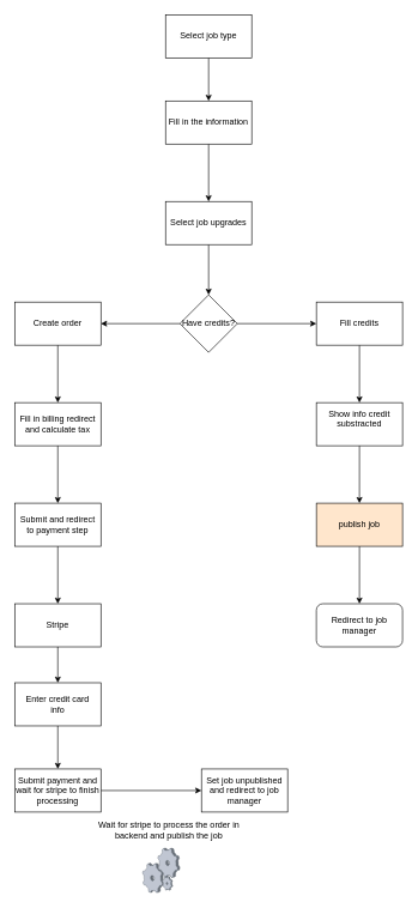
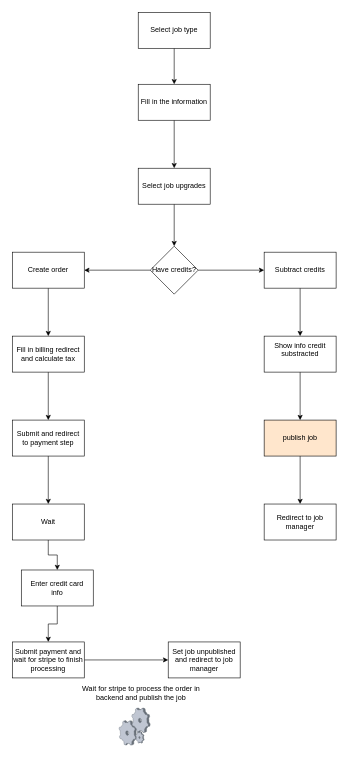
  <mxCell id="0" />
  <mxCell id="1" parent="0" />
  <mxCell id="2" value="" style="edgeStyle=orthogonalEdgeStyle;rounded=0;orthogonalLoop=1;jettySize=auto;html=1;" edge="1" parent="1" source="3" target="5"><mxGeometry relative="1" as="geometry" /></mxCell>
  <mxCell id="3" value="Select job type" style="rounded=0;whiteSpace=wrap;html=1;" vertex="1" parent="1"><mxGeometry x="230" y="20" width="120" height="60" as="geometry" /></mxCell>
  <mxCell id="4" value="" style="edgeStyle=orthogonalEdgeStyle;rounded=0;orthogonalLoop=1;jettySize=auto;html=1;" edge="1" parent="1" source="5" target="7"><mxGeometry relative="1" as="geometry" /></mxCell>
  <mxCell id="5" value="Fill in the information" style="whiteSpace=wrap;html=1;rounded=0;" vertex="1" parent="1"><mxGeometry x="230" y="140" width="120" height="60" as="geometry" /></mxCell>
  <mxCell id="6" value="" style="edgeStyle=orthogonalEdgeStyle;rounded=0;orthogonalLoop=1;jettySize=auto;html=1;" edge="1" parent="1" source="7" target="10"><mxGeometry relative="1" as="geometry" /></mxCell>
  <mxCell id="7" value="Select job upgrades" style="whiteSpace=wrap;html=1;rounded=0;" vertex="1" parent="1"><mxGeometry x="230" y="280" width="120" height="60" as="geometry" /></mxCell>
  <mxCell id="8" value="" style="edgeStyle=orthogonalEdgeStyle;rounded=0;orthogonalLoop=1;jettySize=auto;html=1;" edge="1" parent="1" source="10" target="12"><mxGeometry relative="1" as="geometry" /></mxCell>
  <mxCell id="9" value="" style="edgeStyle=orthogonalEdgeStyle;rounded=0;orthogonalLoop=1;jettySize=auto;html=1;" edge="1" parent="1" source="10" target="14"><mxGeometry relative="1" as="geometry" /></mxCell>
  <mxCell id="10" value="Have credits?" style="rhombus;whiteSpace=wrap;html=1;rounded=0;" vertex="1" parent="1"><mxGeometry x="250" y="410" width="80" height="80" as="geometry" /></mxCell>
  <mxCell id="11" value="" style="edgeStyle=orthogonalEdgeStyle;rounded=0;orthogonalLoop=1;jettySize=auto;html=1;" edge="1" parent="1" source="12" target="27"><mxGeometry relative="1" as="geometry" /></mxCell>
- <mxCell id="12" value="Fill credits" style="whiteSpace=wrap;html=1;rounded=0;" vertex="1" parent="1"><mxGeometry x="440" y="420" width="120" height="60" as="geometry" /></mxCell>
+ <mxCell id="12" value="Subtract credits" style="whiteSpace=wrap;html=1;rounded=0;" vertex="1" parent="1"><mxGeometry x="440" y="420" width="120" height="60" as="geometry" /></mxCell>
  <mxCell id="13" value="" style="edgeStyle=orthogonalEdgeStyle;rounded=0;orthogonalLoop=1;jettySize=auto;html=1;" edge="1" parent="1" source="14" target="16"><mxGeometry relative="1" as="geometry" /></mxCell>
  <mxCell id="14" value="Create order" style="whiteSpace=wrap;html=1;rounded=0;" vertex="1" parent="1"><mxGeometry x="20" y="420" width="120" height="60" as="geometry" /></mxCell>
  <mxCell id="15" value="" style="edgeStyle=orthogonalEdgeStyle;rounded=0;orthogonalLoop=1;jettySize=auto;html=1;" edge="1" parent="1" source="16" target="18"><mxGeometry relative="1" as="geometry" /></mxCell>
  <mxCell id="16" value="Fill in billing redirect&lt;br&gt;and calculate tax" style="whiteSpace=wrap;html=1;rounded=0;" vertex="1" parent="1"><mxGeometry x="20" y="560" width="120" height="60" as="geometry" /></mxCell>
  <mxCell id="17" value="" style="edgeStyle=orthogonalEdgeStyle;rounded=0;orthogonalLoop=1;jettySize=auto;html=1;" edge="1" parent="1" source="18" target="20"><mxGeometry relative="1" as="geometry" /></mxCell>
  <mxCell id="18" value="Submit and redirect&lt;br&gt;to payment step" style="whiteSpace=wrap;html=1;rounded=0;" vertex="1" parent="1"><mxGeometry x="20" y="700" width="120" height="60" as="geometry" /></mxCell>
  <mxCell id="19" value="" style="edgeStyle=orthogonalEdgeStyle;rounded=0;orthogonalLoop=1;jettySize=auto;html=1;" edge="1" parent="1" source="20" target="22"><mxGeometry relative="1" as="geometry" /></mxCell>
- <mxCell id="20" value="Stripe" style="whiteSpace=wrap;html=1;rounded=0;" vertex="1" parent="1"><mxGeometry x="20" y="840" width="120" height="60" as="geometry" /></mxCell>
+ <mxCell id="20" value="Wait" style="whiteSpace=wrap;html=1;rounded=0;" vertex="1" parent="1"><mxGeometry x="20" y="840" width="120" height="60" as="geometry" /></mxCell>
  <mxCell id="21" value="" style="edgeStyle=orthogonalEdgeStyle;rounded=0;orthogonalLoop=1;jettySize=auto;html=1;" edge="1" parent="1" source="22" target="24"><mxGeometry relative="1" as="geometry" /></mxCell>
- <mxCell id="22" value="Enter credit card &lt;br&gt;info" style="whiteSpace=wrap;html=1;rounded=0;" vertex="1" parent="1"><mxGeometry x="20" y="950" width="120" height="60" as="geometry" /></mxCell>
+ <mxCell id="22" value="Enter credit card &lt;br&gt;info" style="whiteSpace=wrap;html=1;rounded=0;" vertex="1" parent="1"><mxGeometry x="35" y="950" width="120" height="60" as="geometry" /></mxCell>
  <mxCell id="23" value="" style="edgeStyle=orthogonalEdgeStyle;rounded=0;orthogonalLoop=1;jettySize=auto;html=1;startArrow=none;exitX=1;exitY=0.5;exitDx=0;exitDy=0;" edge="1" parent="1" source="24" target="25"><mxGeometry relative="1" as="geometry"><mxPoint x="150" y="1100" as="sourcePoint" /></mxGeometry></mxCell>
  <mxCell id="24" value="Submit payment and&lt;br&gt;wait for stripe to finish&lt;br&gt;processing" style="whiteSpace=wrap;html=1;rounded=0;" vertex="1" parent="1"><mxGeometry x="20" y="1070" width="120" height="60" as="geometry" /></mxCell>
  <mxCell id="25" value="Set job unpublished and redirect to job manager" style="whiteSpace=wrap;html=1;rounded=0;" vertex="1" parent="1"><mxGeometry x="280" y="1070" width="120" height="60" as="geometry" /></mxCell>
  <mxCell id="26" value="" style="edgeStyle=orthogonalEdgeStyle;rounded=0;orthogonalLoop=1;jettySize=auto;html=1;" edge="1" parent="1" source="27" target="29"><mxGeometry relative="1" as="geometry" /></mxCell>
  <mxCell id="27" value="&lt;div&gt;Show info credit substracted&lt;/div&gt;&lt;div&gt;&lt;br&gt;&lt;/div&gt;" style="whiteSpace=wrap;html=1;rounded=0;" vertex="1" parent="1"><mxGeometry x="440" y="560" width="120" height="60" as="geometry" /></mxCell>
  <mxCell id="28" value="" style="edgeStyle=orthogonalEdgeStyle;rounded=0;orthogonalLoop=1;jettySize=auto;html=1;" edge="1" parent="1" source="29" target="32"><mxGeometry relative="1" as="geometry" /></mxCell>
  <mxCell id="29" value="publish job" style="whiteSpace=wrap;html=1;rounded=0;fillColor=#ffe6cc;" vertex="1" parent="1"><mxGeometry x="440" y="700" width="120" height="60" as="geometry" /></mxCell>
  <mxCell id="30" value="" style="verticalLabelPosition=bottom;sketch=0;aspect=fixed;html=1;verticalAlign=top;strokeColor=none;align=center;outlineConnect=0;shape=mxgraph.citrix.process;" vertex="1" parent="1"><mxGeometry x="198" y="1180" width="52" height="62" as="geometry" /></mxCell>
  <mxCell id="31" value="Wait for stripe to process the order in backend and publish the job" style="text;html=1;strokeColor=none;fillColor=none;align=center;verticalAlign=middle;whiteSpace=wrap;rounded=0;" vertex="1" parent="1"><mxGeometry x="130" y="1140" width="210" height="30" as="geometry" /></mxCell>
- <mxCell id="32" value="Redirect to job manager" style="whiteSpace=wrap;html=1;rounded=1;" vertex="1" parent="1"><mxGeometry x="440" y="840" width="120" height="60" as="geometry" /></mxCell>
+ <mxCell id="32" value="Redirect to job manager" style="whiteSpace=wrap;html=1;rounded=0;" vertex="1" parent="1"><mxGeometry x="440" y="840" width="120" height="60" as="geometry" /></mxCell>
